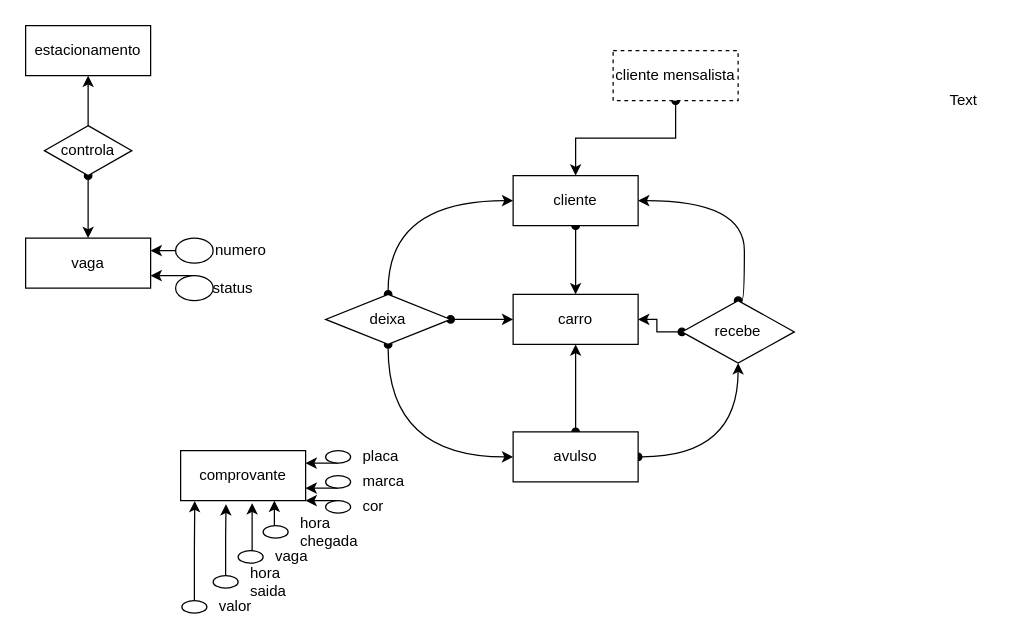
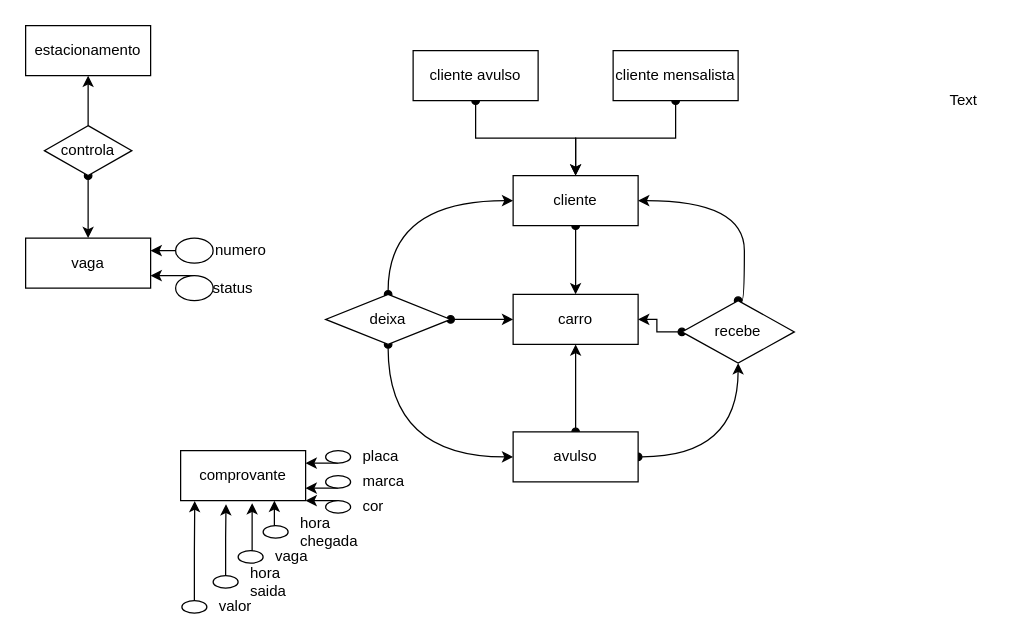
  <mxCell id="0" />
  <mxCell id="1" parent="0" />
  <mxCell id="2" value="estacionamento" style="whiteSpace=wrap;html=1;align=center;" vertex="1" parent="1"><mxGeometry x="20" y="20" width="100" height="40" as="geometry" /></mxCell>
  <mxCell id="3" value="vaga" style="whiteSpace=wrap;html=1;align=center;" vertex="1" parent="1"><mxGeometry x="20" y="190" width="100" height="40" as="geometry" /></mxCell>
  <mxCell id="4" value="carro" style="whiteSpace=wrap;html=1;align=center;" vertex="1" parent="1"><mxGeometry x="410" y="235" width="100" height="40" as="geometry" /></mxCell>
+ <mxCell id="5" value="" style="edgeStyle=orthogonalEdgeStyle;rounded=0;orthogonalLoop=1;jettySize=auto;html=1;startArrow=oval;startFill=1;strokeColor=#000000;" edge="1" parent="1" source="6" target="36"><mxGeometry relative="1" as="geometry" /></mxCell>
+ <mxCell id="6" value="cliente avulso" style="whiteSpace=wrap;html=1;align=center;" vertex="1" parent="1"><mxGeometry x="330" y="40" width="100" height="40" as="geometry" /></mxCell>
  <mxCell id="7" value="" style="edgeStyle=orthogonalEdgeStyle;rounded=0;orthogonalLoop=1;jettySize=auto;html=1;startArrow=oval;startFill=1;strokeColor=#000000;" edge="1" parent="1" source="9" target="4"><mxGeometry relative="1" as="geometry" /></mxCell>
  <mxCell id="8" style="edgeStyle=orthogonalEdgeStyle;curved=1;orthogonalLoop=1;jettySize=auto;html=1;entryX=0.5;entryY=1;entryDx=0;entryDy=0;startArrow=oval;startFill=1;strokeColor=#000000;" edge="1" parent="1" source="9" target="43"><mxGeometry relative="1" as="geometry" /></mxCell>
  <mxCell id="9" value="avulso" style="whiteSpace=wrap;html=1;align=center;" vertex="1" parent="1"><mxGeometry x="410" y="345" width="100" height="40" as="geometry" /></mxCell>
  <mxCell id="10" value="" style="edgeStyle=orthogonalEdgeStyle;rounded=0;orthogonalLoop=1;jettySize=auto;html=1;startArrow=oval;startFill=1;strokeColor=#000000;" edge="1" parent="1" source="11" target="36"><mxGeometry relative="1" as="geometry" /></mxCell>
- <mxCell id="11" value="cliente mensalista" style="whiteSpace=wrap;html=1;align=center;dashed=1;" vertex="1" parent="1"><mxGeometry x="490" y="40" width="100" height="40" as="geometry" /></mxCell>
+ <mxCell id="11" value="cliente mensalista" style="whiteSpace=wrap;html=1;align=center;" vertex="1" parent="1"><mxGeometry x="490" y="40" width="100" height="40" as="geometry" /></mxCell>
  <mxCell id="12" value="comprovante" style="whiteSpace=wrap;html=1;align=center;" vertex="1" parent="1"><mxGeometry x="144" y="360" width="100" height="40" as="geometry" /></mxCell>
  <mxCell id="13" style="edgeStyle=orthogonalEdgeStyle;rounded=0;orthogonalLoop=1;jettySize=auto;html=1;exitX=0;exitY=0.5;exitDx=0;exitDy=0;entryX=1;entryY=0.25;entryDx=0;entryDy=0;" edge="1" parent="1" source="14" target="3"><mxGeometry relative="1" as="geometry" /></mxCell>
  <mxCell id="14" value="numero" style="ellipse;whiteSpace=wrap;html=1;align=left;spacingLeft=30;" vertex="1" parent="1"><mxGeometry x="140" y="190" width="30" height="20" as="geometry" /></mxCell>
  <mxCell id="15" style="edgeStyle=orthogonalEdgeStyle;rounded=0;orthogonalLoop=1;jettySize=auto;html=1;exitX=0.5;exitY=0;exitDx=0;exitDy=0;entryX=1;entryY=0.75;entryDx=0;entryDy=0;" edge="1" parent="1" source="16" target="3"><mxGeometry relative="1" as="geometry" /></mxCell>
  <mxCell id="16" value="status" style="ellipse;whiteSpace=wrap;html=1;align=left;spacingLeft=28;" vertex="1" parent="1"><mxGeometry x="140" y="220" width="30" height="20" as="geometry" /></mxCell>
  <mxCell id="17" style="edgeStyle=orthogonalEdgeStyle;rounded=0;orthogonalLoop=1;jettySize=auto;html=1;exitX=0.5;exitY=1;exitDx=0;exitDy=0;entryX=1;entryY=0.25;entryDx=0;entryDy=0;" edge="1" parent="1" source="18" target="12"><mxGeometry relative="1" as="geometry" /></mxCell>
  <mxCell id="18" value="placa" style="ellipse;whiteSpace=wrap;html=1;align=left;spacingLeft=28;" vertex="1" parent="1"><mxGeometry x="260" y="360" width="20" height="10" as="geometry" /></mxCell>
  <mxCell id="19" style="edgeStyle=orthogonalEdgeStyle;rounded=0;orthogonalLoop=1;jettySize=auto;html=1;exitX=0.5;exitY=1;exitDx=0;exitDy=0;entryX=1;entryY=0.75;entryDx=0;entryDy=0;" edge="1" parent="1" source="20" target="12"><mxGeometry relative="1" as="geometry" /></mxCell>
  <mxCell id="20" value="marca&lt;span style=&quot;color: rgba(0 , 0 , 0 , 0) ; font-family: monospace ; font-size: 0px&quot;&gt;%3CmxGraphModel%3E%3Croot%3E%3CmxCell%20id%3D%220%22%2F%3E%3CmxCell%20id%3D%221%22%20parent%3D%220%22%2F%3E%3CmxCell%20id%3D%222%22%20value%3D%22placa%22%20style%3D%22ellipse%3BwhiteSpace%3Dwrap%3Bhtml%3D1%3Balign%3Dleft%3BspacingLeft%3D28%3B%22%20vertex%3D%221%22%20parent%3D%221%22%3E%3CmxGeometry%20x%3D%22430%22%20y%3D%22360%22%20width%3D%2220%22%20height%3D%2210%22%20as%3D%22geometry%22%2F%3E%3C%2FmxCell%3E%3C%2Froot%3E%3C%2FmxGraphModel%3E&lt;/span&gt;&lt;span style=&quot;color: rgba(0 , 0 , 0 , 0) ; font-family: monospace ; font-size: 0px&quot;&gt;%3CmxGraphModel%3E%3Croot%3E%3CmxCell%20id%3D%220%22%2F%3E%3CmxCell%20id%3D%221%22%20parent%3D%220%22%2F%3E%3CmxCell%20id%3D%222%22%20value%3D%22placa%22%20style%3D%22ellipse%3BwhiteSpace%3Dwrap%3Bhtml%3D1%3Balign%3Dleft%3BspacingLeft%3D28%3B%22%20vertex%3D%221%22%20parent%3D%221%22%3E%3CmxGeometry%20x%3D%22430%22%20y%3D%22360%22%20width%3D%2220%22%20height%3D%2210%22%20as%3D%22geometry%22%2F%3E%3C%2FmxCell%3E%3C%2Froot%3E%3C%2FmxGraphModel%3E&lt;/span&gt;" style="ellipse;whiteSpace=wrap;html=1;align=left;spacingLeft=28;" vertex="1" parent="1"><mxGeometry x="260" y="380" width="20" height="10" as="geometry" /></mxCell>
  <mxCell id="21" style="edgeStyle=orthogonalEdgeStyle;rounded=0;orthogonalLoop=1;jettySize=auto;html=1;exitX=0.5;exitY=0;exitDx=0;exitDy=0;entryX=0.75;entryY=1;entryDx=0;entryDy=0;" edge="1" parent="1" source="22" target="12"><mxGeometry relative="1" as="geometry" /></mxCell>
  <mxCell id="22" value="hora chegada" style="ellipse;whiteSpace=wrap;html=1;align=left;spacingLeft=28;" vertex="1" parent="1"><mxGeometry x="210" y="420" width="20" height="10" as="geometry" /></mxCell>
  <mxCell id="23" style="edgeStyle=orthogonalEdgeStyle;rounded=0;orthogonalLoop=1;jettySize=auto;html=1;exitX=0.5;exitY=0;exitDx=0;exitDy=0;entryX=0.572;entryY=1.05;entryDx=0;entryDy=0;entryPerimeter=0;" edge="1" parent="1" source="24" target="12"><mxGeometry relative="1" as="geometry" /></mxCell>
  <mxCell id="24" value="vaga" style="ellipse;whiteSpace=wrap;html=1;align=left;spacingLeft=28;" vertex="1" parent="1"><mxGeometry x="190" y="440" width="20" height="10" as="geometry" /></mxCell>
  <mxCell id="25" style="edgeStyle=orthogonalEdgeStyle;rounded=0;orthogonalLoop=1;jettySize=auto;html=1;exitX=0.5;exitY=0;exitDx=0;exitDy=0;entryX=0.363;entryY=1.071;entryDx=0;entryDy=0;entryPerimeter=0;" edge="1" parent="1" source="26" target="12"><mxGeometry relative="1" as="geometry" /></mxCell>
  <mxCell id="26" value="hora saida" style="ellipse;whiteSpace=wrap;html=1;align=left;spacingLeft=28;" vertex="1" parent="1"><mxGeometry x="170" y="460" width="20" height="10" as="geometry" /></mxCell>
  <mxCell id="27" style="edgeStyle=orthogonalEdgeStyle;rounded=0;orthogonalLoop=1;jettySize=auto;html=1;exitX=0.5;exitY=0;exitDx=0;exitDy=0;entryX=1;entryY=1;entryDx=0;entryDy=0;" edge="1" parent="1" source="28" target="12"><mxGeometry relative="1" as="geometry" /></mxCell>
  <mxCell id="28" value="cor" style="ellipse;whiteSpace=wrap;html=1;align=left;spacingLeft=28;" vertex="1" parent="1"><mxGeometry x="260" y="400" width="20" height="10" as="geometry" /></mxCell>
  <mxCell id="29" style="edgeStyle=orthogonalEdgeStyle;rounded=0;orthogonalLoop=1;jettySize=auto;html=1;exitX=0.5;exitY=0;exitDx=0;exitDy=0;entryX=0.113;entryY=1.008;entryDx=0;entryDy=0;entryPerimeter=0;" edge="1" parent="1" source="30" target="12"><mxGeometry relative="1" as="geometry" /></mxCell>
  <mxCell id="30" value="valor" style="ellipse;whiteSpace=wrap;html=1;align=left;spacingLeft=28;" vertex="1" parent="1"><mxGeometry x="145" y="480" width="20" height="10" as="geometry" /></mxCell>
  <mxCell id="31" value="Text" style="text;html=1;align=center;verticalAlign=middle;resizable=0;points=[];autosize=1;" vertex="1" parent="1"><mxGeometry x="750" y="70" width="40" height="20" as="geometry" /></mxCell>
  <mxCell id="32" style="edgeStyle=orthogonalEdgeStyle;rounded=0;orthogonalLoop=1;jettySize=auto;html=1;exitX=0.5;exitY=0;exitDx=0;exitDy=0;entryX=0.5;entryY=1;entryDx=0;entryDy=0;" edge="1" parent="1" source="34" target="2"><mxGeometry relative="1" as="geometry" /></mxCell>
  <mxCell id="33" value="" style="edgeStyle=orthogonalEdgeStyle;orthogonalLoop=1;jettySize=auto;html=1;rounded=0;startArrow=oval;startFill=1;" edge="1" parent="1" source="34" target="3"><mxGeometry relative="1" as="geometry" /></mxCell>
  <mxCell id="34" value="controla" style="shape=rhombus;perimeter=rhombusPerimeter;whiteSpace=wrap;html=1;align=center;" vertex="1" parent="1"><mxGeometry x="35" y="100" width="70" height="40" as="geometry" /></mxCell>
  <mxCell id="35" value="" style="edgeStyle=orthogonalEdgeStyle;orthogonalLoop=1;jettySize=auto;html=1;startArrow=oval;startFill=1;strokeColor=#000000;rounded=0;" edge="1" parent="1" source="36" target="4"><mxGeometry relative="1" as="geometry" /></mxCell>
  <mxCell id="36" value="cliente" style="whiteSpace=wrap;html=1;align=center;" vertex="1" parent="1"><mxGeometry x="410" y="140" width="100" height="40" as="geometry" /></mxCell>
  <mxCell id="37" value="" style="edgeStyle=orthogonalEdgeStyle;rounded=0;orthogonalLoop=1;jettySize=auto;html=1;startArrow=oval;startFill=1;strokeColor=#000000;" edge="1" parent="1" source="40" target="4"><mxGeometry relative="1" as="geometry" /></mxCell>
  <mxCell id="38" style="edgeStyle=orthogonalEdgeStyle;orthogonalLoop=1;jettySize=auto;html=1;exitX=0.5;exitY=1;exitDx=0;exitDy=0;entryX=0;entryY=0.5;entryDx=0;entryDy=0;startArrow=oval;startFill=1;strokeColor=#000000;curved=1;" edge="1" parent="1" source="40" target="9"><mxGeometry relative="1" as="geometry" /></mxCell>
  <mxCell id="39" style="edgeStyle=orthogonalEdgeStyle;curved=1;orthogonalLoop=1;jettySize=auto;html=1;exitX=0.5;exitY=0;exitDx=0;exitDy=0;entryX=0;entryY=0.5;entryDx=0;entryDy=0;startArrow=oval;startFill=1;strokeColor=#000000;" edge="1" parent="1" source="40" target="36"><mxGeometry relative="1" as="geometry" /></mxCell>
  <mxCell id="40" value="deixa" style="shape=rhombus;perimeter=rhombusPerimeter;whiteSpace=wrap;html=1;align=center;" vertex="1" parent="1"><mxGeometry x="260" y="235" width="100" height="40" as="geometry" /></mxCell>
  <mxCell id="41" value="" style="edgeStyle=orthogonalEdgeStyle;rounded=0;orthogonalLoop=1;jettySize=auto;html=1;startArrow=oval;startFill=1;strokeColor=#000000;" edge="1" parent="1" source="43" target="4"><mxGeometry relative="1" as="geometry" /></mxCell>
  <mxCell id="42" style="edgeStyle=orthogonalEdgeStyle;curved=1;orthogonalLoop=1;jettySize=auto;html=1;entryX=1;entryY=0.5;entryDx=0;entryDy=0;startArrow=oval;startFill=1;strokeColor=#000000;exitX=0.5;exitY=0;exitDx=0;exitDy=0;" edge="1" parent="1" source="43" target="36"><mxGeometry relative="1" as="geometry"><Array as="points"><mxPoint x="595" y="160" /></Array></mxGeometry></mxCell>
  <mxCell id="43" value="recebe" style="shape=rhombus;perimeter=rhombusPerimeter;whiteSpace=wrap;html=1;align=center;" vertex="1" parent="1"><mxGeometry x="545" y="240" width="90" height="50" as="geometry" /></mxCell>
